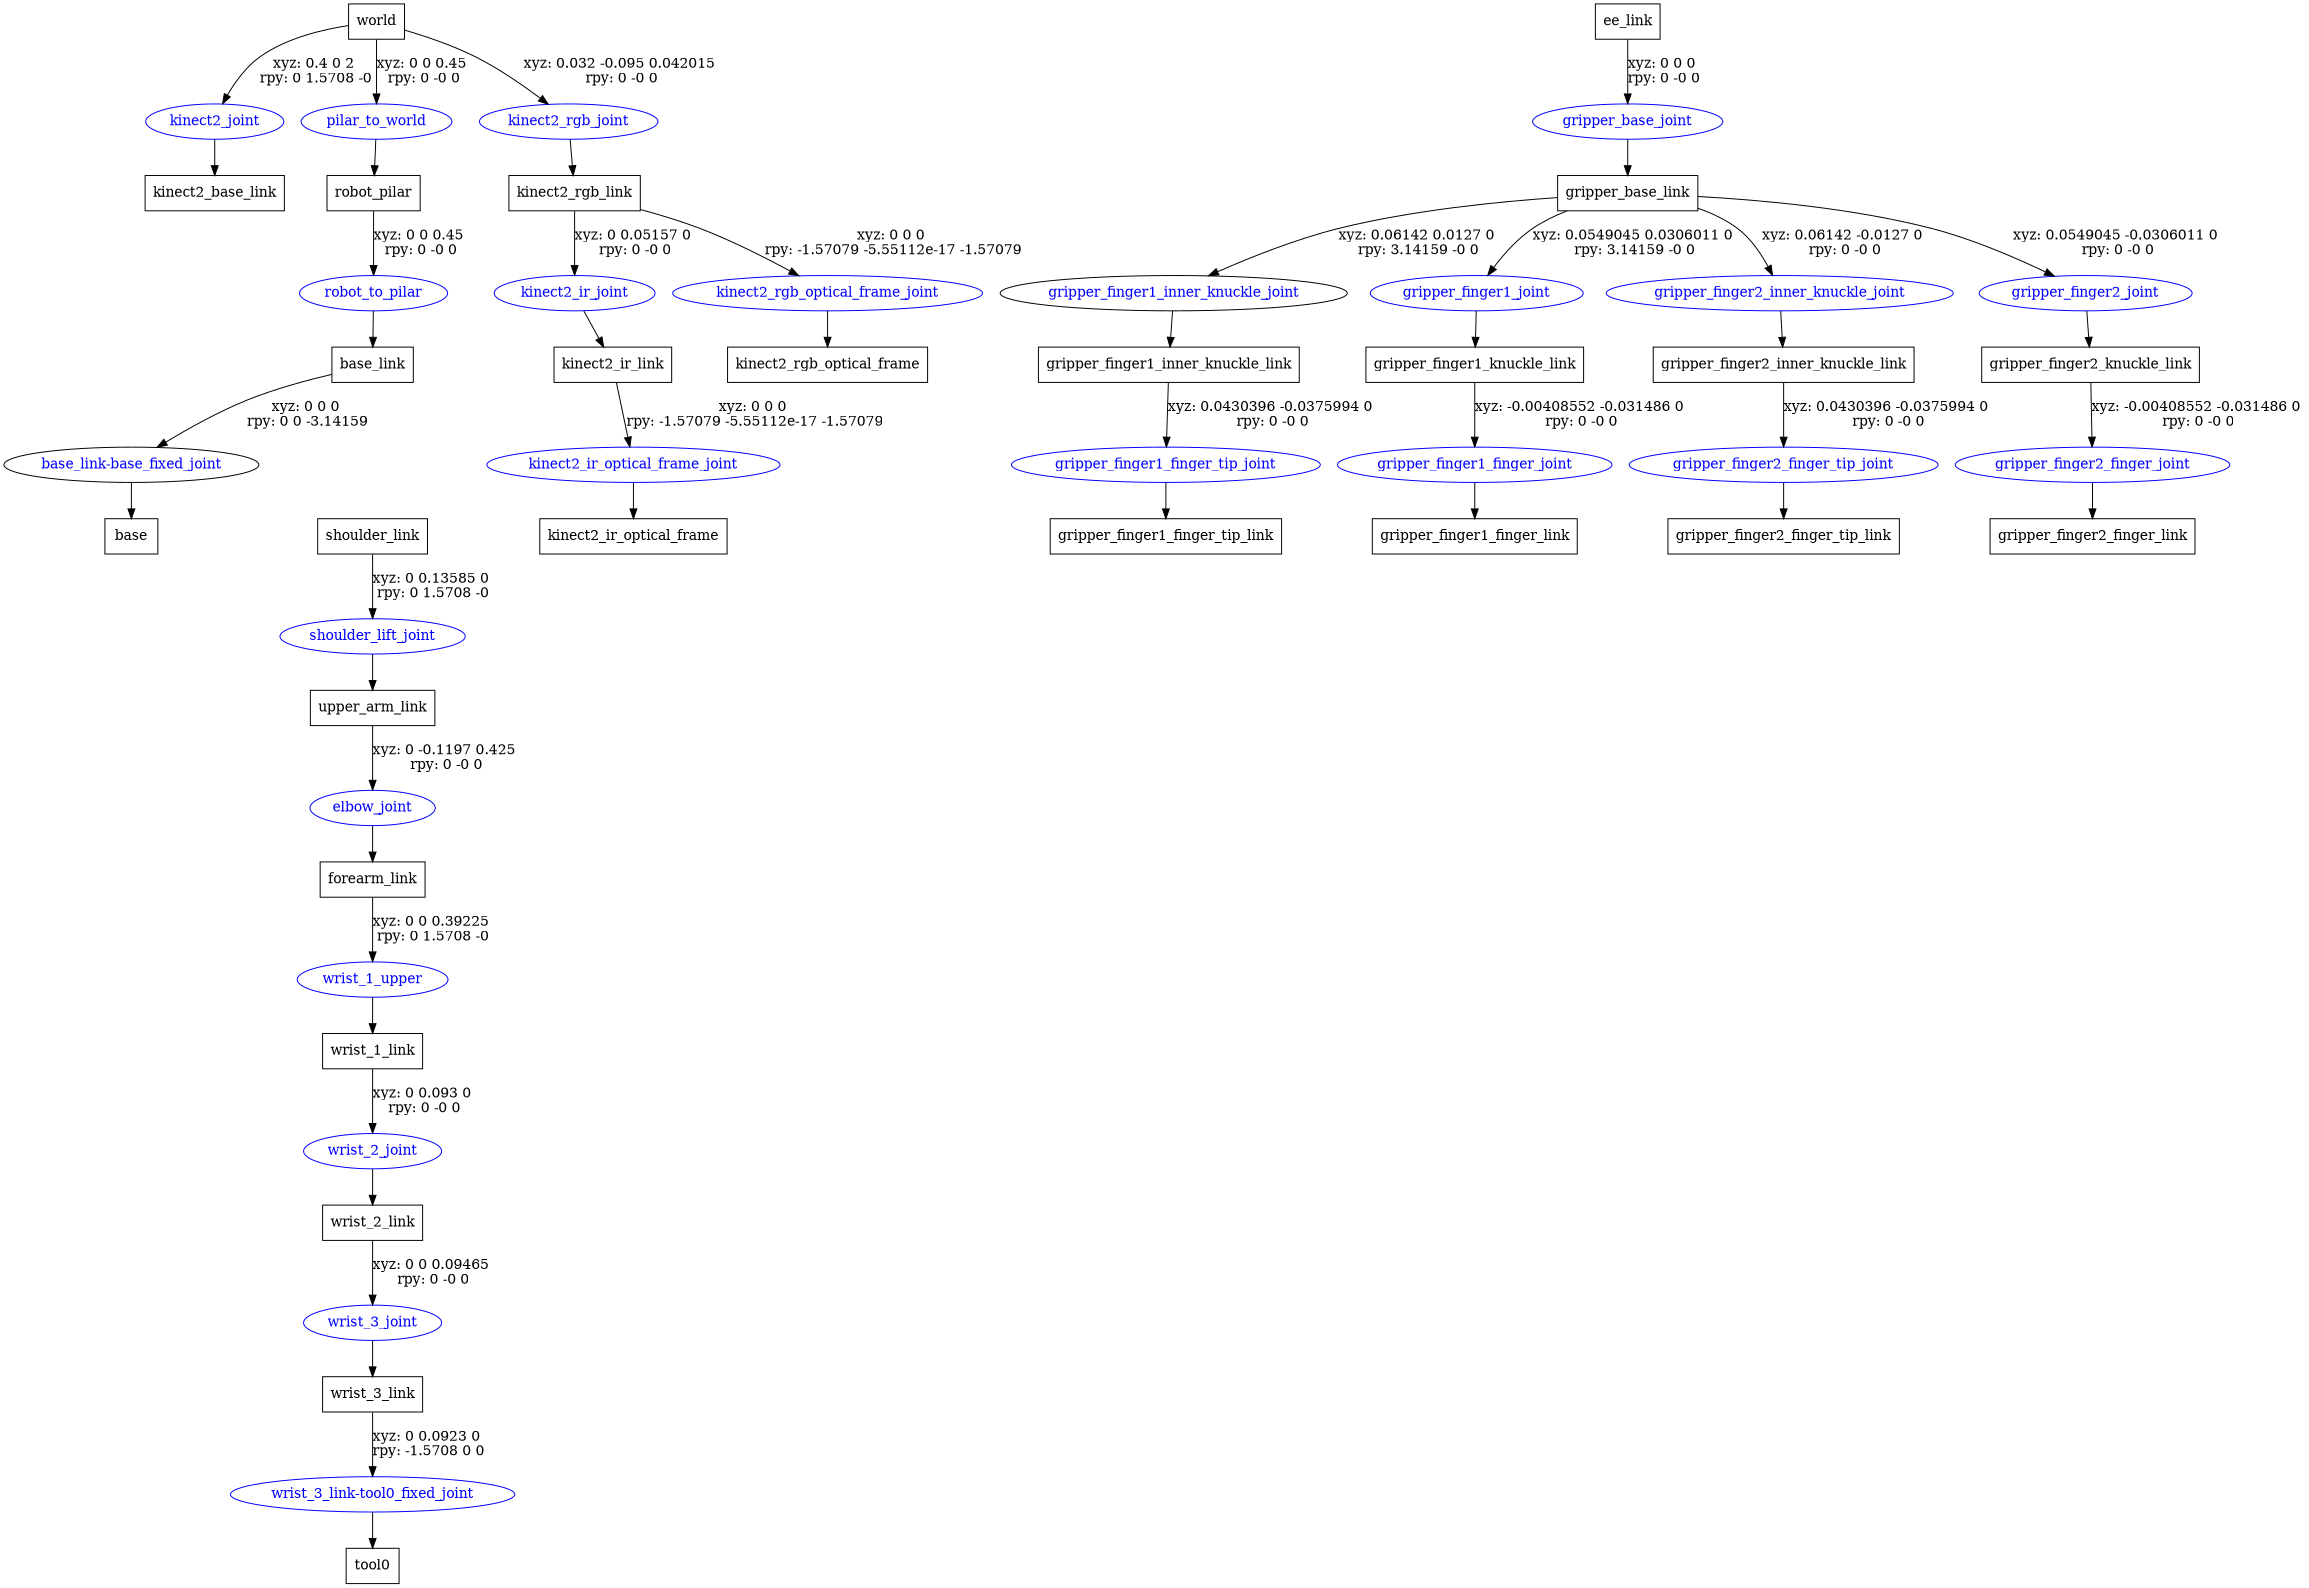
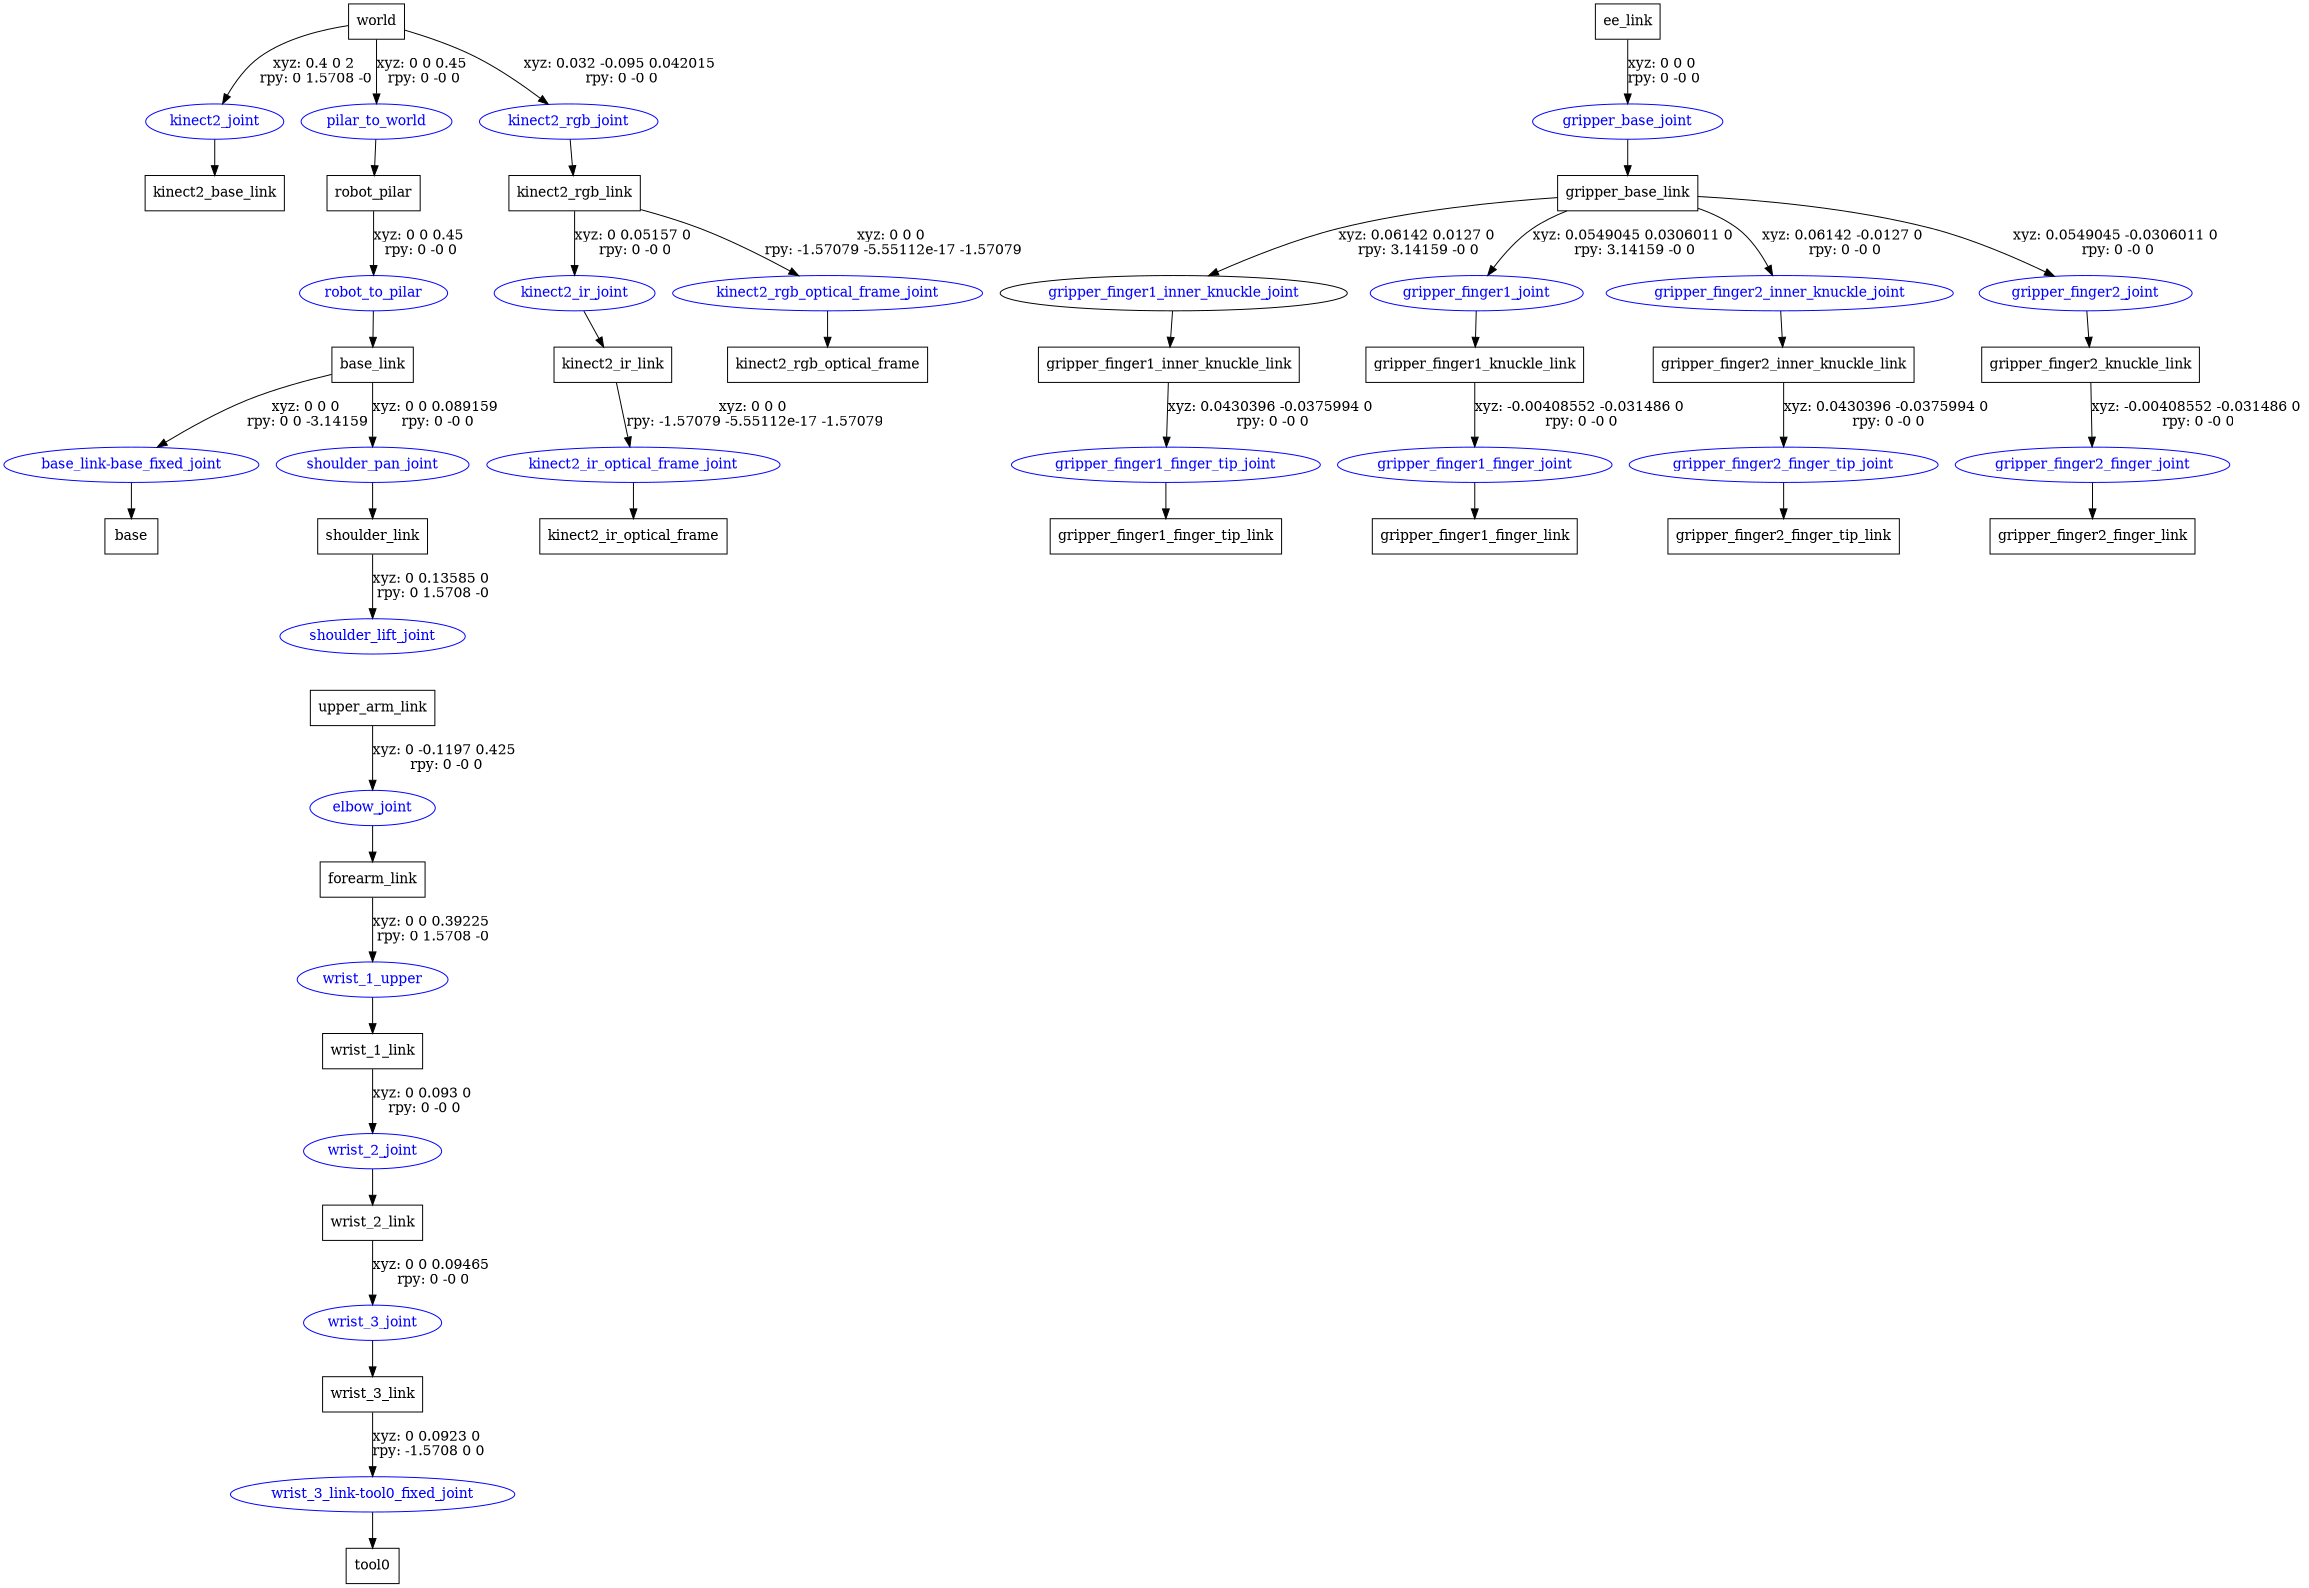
  digraph {
    node [shape=box]
    n1 [label=world]
    kinect2_joint [color=blue fontcolor=blue shape=ellipse]
    pilar_to_world [color=blue fontcolor=blue shape=ellipse]
    kinect2_rgb_joint [color=blue fontcolor=blue shape=ellipse]
    n5 [label=kinect2_base_link]
    n6 [label=robot_pilar]
    n7 [label=kinect2_rgb_link]
    kinect2_ir_joint [color=blue fontcolor=blue shape=ellipse]
    kinect2_rgb_optical_frame_joint [color=blue fontcolor=blue shape=ellipse]
    n10 [label=kinect2_ir_link]
    n11 [label=kinect2_rgb_optical_frame]
    kinect2_ir_optical_frame_joint [color=blue fontcolor=blue shape=ellipse]
    n13 [label=kinect2_ir_optical_frame]
    robot_to_pilar [color=blue fontcolor=blue shape=ellipse]
    n15 [label=base_link]
-   "base_link-base_fixed_joint" [color=black fontcolor=blue shape=ellipse]
+   "base_link-base_fixed_joint" [color=blue fontcolor=blue shape=ellipse]
+   shoulder_pan_joint [color=blue fontcolor=blue shape=ellipse]
    n18 [label=base]
    n19 [label=shoulder_link]
    shoulder_lift_joint [color=blue fontcolor=blue shape=ellipse]
    n21 [label=upper_arm_link]
    elbow_joint [color=blue fontcolor=blue shape=ellipse]
    n23 [label=forearm_link]
    n24 [color=blue fontcolor=blue label=wrist_1_upper shape=ellipse]
    n25 [label=wrist_1_link]
    wrist_2_joint [color=blue fontcolor=blue shape=ellipse]
    n27 [label=wrist_2_link]
    wrist_3_joint [color=blue fontcolor=blue shape=ellipse]
    n29 [label=wrist_3_link]
    "wrist_3_link-tool0_fixed_joint" [color=blue fontcolor=blue shape=ellipse]
    n31 [label=tool0]
    n32 [label=ee_link]
    gripper_base_joint [color=blue fontcolor=blue shape=ellipse]
    n34 [label=gripper_base_link]
    gripper_finger1_inner_knuckle_joint [color=black fontcolor=blue shape=ellipse]
    gripper_finger1_joint [color=blue fontcolor=blue shape=ellipse]
    gripper_finger2_inner_knuckle_joint [color=blue fontcolor=blue shape=ellipse]
    gripper_finger2_joint [color=blue fontcolor=blue shape=ellipse]
    n39 [label=gripper_finger1_inner_knuckle_link]
    n40 [label=gripper_finger1_knuckle_link]
    n41 [label=gripper_finger2_inner_knuckle_link]
    n42 [label=gripper_finger2_knuckle_link]
    gripper_finger1_finger_tip_joint [color=blue fontcolor=blue shape=ellipse]
    n44 [label=gripper_finger1_finger_tip_link]
    gripper_finger1_finger_joint [color=blue fontcolor=blue shape=ellipse]
    n46 [label=gripper_finger1_finger_link]
    gripper_finger2_finger_tip_joint [color=blue fontcolor=blue shape=ellipse]
    n48 [label=gripper_finger2_finger_tip_link]
    gripper_finger2_finger_joint [color=blue fontcolor=blue shape=ellipse]
    n50 [label=gripper_finger2_finger_link]
    n1 -> kinect2_joint [label="xyz: 0.4 0 2 \nrpy: 0 1.5708 -0"]
    n1 -> pilar_to_world [label="xyz: 0 0 0.45 \nrpy: 0 -0 0"]
    n1 -> kinect2_rgb_joint [label="xyz: 0.032 -0.095 0.042015 \nrpy: 0 -0 0"]
    kinect2_joint -> n5
    pilar_to_world -> n6
    kinect2_rgb_joint -> n7
    n6 -> robot_to_pilar [label="xyz: 0 0 0.45 \nrpy: 0 -0 0"]
    n7 -> kinect2_ir_joint [label="xyz: 0 0.05157 0 \nrpy: 0 -0 0"]
    n7 -> kinect2_rgb_optical_frame_joint [label="xyz: 0 0 0 \nrpy: -1.57079 -5.55112e-17 -1.57079"]
    kinect2_ir_joint -> n10
    kinect2_rgb_optical_frame_joint -> n11
    n10 -> kinect2_ir_optical_frame_joint [label="xyz: 0 0 0 \nrpy: -1.57079 -5.55112e-17 -1.57079"]
    kinect2_ir_optical_frame_joint -> n13
    robot_to_pilar -> n15
    n15 -> "base_link-base_fixed_joint" [label="xyz: 0 0 0 \nrpy: 0 0 -3.14159"]
+   n15 -> shoulder_pan_joint [label="xyz: 0 0 0.089159 \nrpy: 0 -0 0"]
    "base_link-base_fixed_joint" -> n18
+   shoulder_pan_joint -> n19
    n19 -> shoulder_lift_joint [label="xyz: 0 0.13585 0 \nrpy: 0 1.5708 -0"]
-   shoulder_lift_joint -> n21
    n21 -> elbow_joint [label="xyz: 0 -0.1197 0.425 \nrpy: 0 -0 0"]
    elbow_joint -> n23
    n23 -> n24 [label="xyz: 0 0 0.39225 \nrpy: 0 1.5708 -0"]
    n24 -> n25
    n25 -> wrist_2_joint [label="xyz: 0 0.093 0 \nrpy: 0 -0 0"]
    wrist_2_joint -> n27
    n27 -> wrist_3_joint [label="xyz: 0 0 0.09465 \nrpy: 0 -0 0"]
    wrist_3_joint -> n29
    n29 -> "wrist_3_link-tool0_fixed_joint" [label="xyz: 0 0.0923 0 \nrpy: -1.5708 0 0"]
    "wrist_3_link-tool0_fixed_joint" -> n31
    n32 -> gripper_base_joint [label="xyz: 0 0 0 \nrpy: 0 -0 0"]
    gripper_base_joint -> n34
    n34 -> gripper_finger1_inner_knuckle_joint [label="xyz: 0.06142 0.0127 0 \nrpy: 3.14159 -0 0"]
    n34 -> gripper_finger1_joint [label="xyz: 0.0549045 0.0306011 0 \nrpy: 3.14159 -0 0"]
    n34 -> gripper_finger2_inner_knuckle_joint [label="xyz: 0.06142 -0.0127 0 \nrpy: 0 -0 0"]
    n34 -> gripper_finger2_joint [label="xyz: 0.0549045 -0.0306011 0 \nrpy: 0 -0 0"]
    gripper_finger1_inner_knuckle_joint -> n39
    gripper_finger1_joint -> n40
    gripper_finger2_inner_knuckle_joint -> n41
    gripper_finger2_joint -> n42
    n39 -> gripper_finger1_finger_tip_joint [label="xyz: 0.0430396 -0.0375994 0 \nrpy: 0 -0 0"]
    n40 -> gripper_finger1_finger_joint [label="xyz: -0.00408552 -0.031486 0 \nrpy: 0 -0 0"]
    n41 -> gripper_finger2_finger_tip_joint [label="xyz: 0.0430396 -0.0375994 0 \nrpy: 0 -0 0"]
    n42 -> gripper_finger2_finger_joint [label="xyz: -0.00408552 -0.031486 0 \nrpy: 0 -0 0"]
    gripper_finger1_finger_tip_joint -> n44
    gripper_finger1_finger_joint -> n46
    gripper_finger2_finger_tip_joint -> n48
    gripper_finger2_finger_joint -> n50
  }
